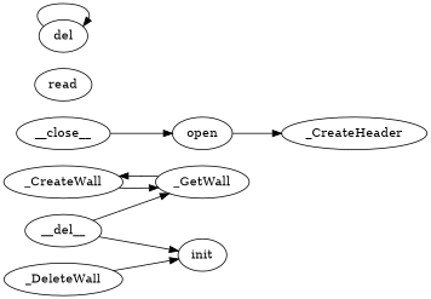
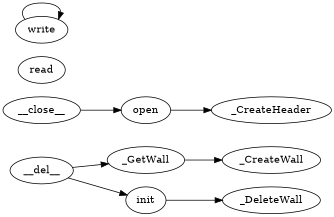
  digraph {
    rankdir=LR
    _CreateWall
    _GetWall
    n3 [label=__close__]
    open
    _CreateHeader
    __del__
    n7 [label=init]
    _DeleteWall
    read
-   write [label=del]
-   _CreateWall -> _GetWall
+   write
    _GetWall -> _CreateWall
    n3 -> open
    open -> _CreateHeader
    __del__ -> _GetWall
    __del__ -> n7
-   _DeleteWall -> n7
+   n7 -> _DeleteWall
    write -> write
  }
